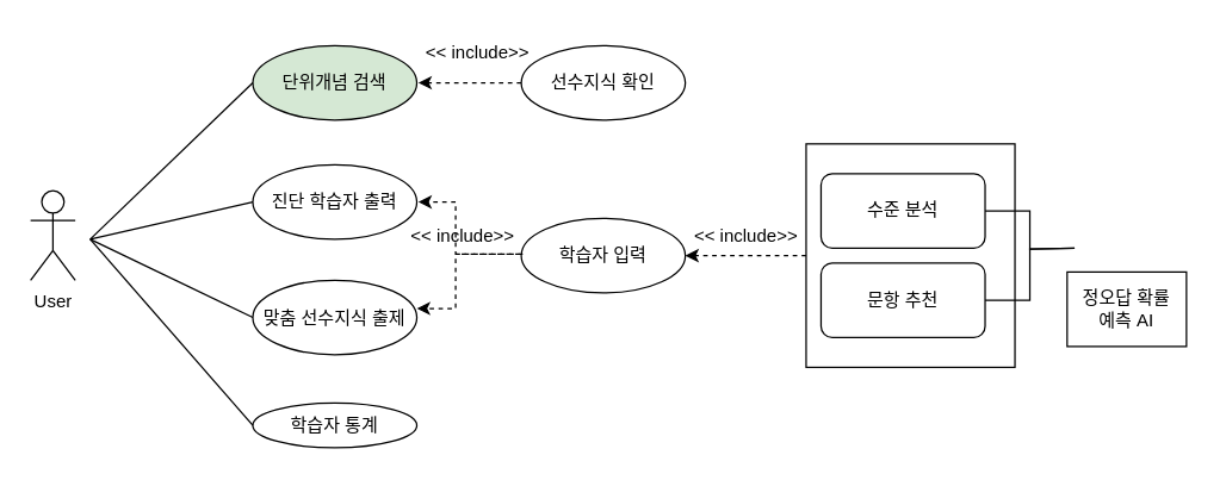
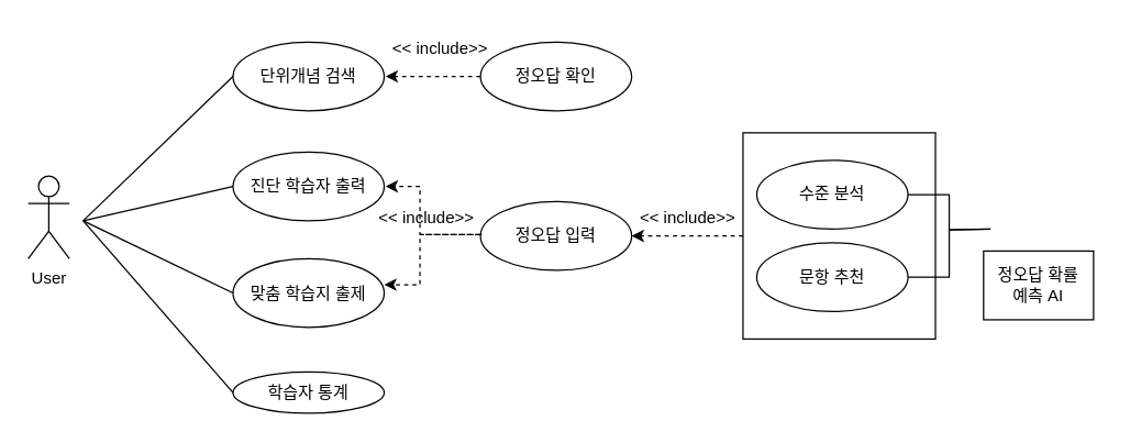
  <mxCell id="0" />
  <mxCell id="1" parent="0" />
  <mxCell id="2" value="User" style="shape=umlActor;verticalLabelPosition=bottom;verticalAlign=top;html=1;outlineConnect=0;" parent="1" vertex="1"><mxGeometry x="20" y="127.5" width="30" height="60" as="geometry" /></mxCell>
- <mxCell id="3" value="단위개념 검색" style="ellipse;whiteSpace=wrap;html=1;fillColor=#d5e8d4;" parent="1" vertex="1"><mxGeometry x="169" y="30" width="110" height="50" as="geometry" /></mxCell>
+ <mxCell id="3" value="단위개념 검색" style="ellipse;whiteSpace=wrap;html=1;" parent="1" vertex="1"><mxGeometry x="169" y="30" width="110" height="50" as="geometry" /></mxCell>
  <mxCell id="4" value="학습자 통계" style="ellipse;whiteSpace=wrap;html=1;" parent="1" vertex="1"><mxGeometry x="169" y="270" width="110" height="30" as="geometry" /></mxCell>
- <mxCell id="5" value="맞춤 선수지식 출제" style="ellipse;whiteSpace=wrap;html=1;" vertex="1" parent="1"><mxGeometry x="169" y="187.5" width="110" height="50" as="geometry" /></mxCell>
+ <mxCell id="5" value="맞춤 학습지 출제" style="ellipse;whiteSpace=wrap;html=1;" vertex="1" parent="1"><mxGeometry x="169" y="187.5" width="110" height="50" as="geometry" /></mxCell>
  <mxCell id="6" value="진단 학습자 출력" style="ellipse;whiteSpace=wrap;html=1;" parent="1" vertex="1"><mxGeometry x="169" y="110" width="110" height="50" as="geometry" /></mxCell>
  <mxCell id="7" value="&amp;lt;&amp;lt; include&amp;gt;&amp;gt;" style="text;html=1;strokeColor=none;fillColor=none;align=center;verticalAlign=middle;whiteSpace=wrap;rounded=0;" parent="1" vertex="1"><mxGeometry x="260" y="142.5" width="100" height="30" as="geometry" /></mxCell>
  <mxCell id="8" value="&amp;lt;&amp;lt; include&amp;gt;&amp;gt;" style="text;html=1;strokeColor=none;fillColor=none;align=center;verticalAlign=middle;whiteSpace=wrap;rounded=0;" parent="1" vertex="1"><mxGeometry x="450" y="142.5" width="100" height="30" as="geometry" /></mxCell>
  <mxCell id="9" style="edgeStyle=orthogonalEdgeStyle;rounded=0;orthogonalLoop=1;jettySize=auto;html=1;entryX=1;entryY=0.5;entryDx=0;entryDy=0;dashed=1;exitX=0;exitY=0.5;exitDx=0;exitDy=0;" parent="1" source="22" target="17" edge="1"><mxGeometry relative="1" as="geometry"><Array as="points"><mxPoint x="600" y="171" /></Array><mxPoint x="540" y="170" as="sourcePoint" /><mxPoint x="270" y="170" as="targetPoint" /></mxGeometry></mxCell>
  <mxCell id="10" style="edgeStyle=orthogonalEdgeStyle;rounded=0;orthogonalLoop=1;jettySize=auto;html=1;dashed=1;" edge="1" parent="1" source="11"><mxGeometry relative="1" as="geometry"><mxPoint x="280" y="55" as="targetPoint" /></mxGeometry></mxCell>
- <mxCell id="11" value="선수지식 확인" style="ellipse;whiteSpace=wrap;html=1;" vertex="1" parent="1"><mxGeometry x="349" y="30" width="110" height="50" as="geometry" /></mxCell>
+ <mxCell id="11" value="정오답 확인" style="ellipse;whiteSpace=wrap;html=1;" vertex="1" parent="1"><mxGeometry x="349" y="30" width="110" height="50" as="geometry" /></mxCell>
  <mxCell id="12" value="" style="endArrow=none;html=1;rounded=0;entryX=0;entryY=0.5;entryDx=0;entryDy=0;" edge="1" parent="1" target="3"><mxGeometry width="50" height="50" relative="1" as="geometry"><mxPoint x="60" y="160" as="sourcePoint" /><mxPoint x="110" y="110" as="targetPoint" /><Array as="points" /></mxGeometry></mxCell>
  <mxCell id="13" value="" style="endArrow=none;html=1;rounded=0;entryX=0;entryY=0.5;entryDx=0;entryDy=0;" edge="1" parent="1" target="6"><mxGeometry width="50" height="50" relative="1" as="geometry"><mxPoint x="60" y="160" as="sourcePoint" /><mxPoint x="189" y="82.5" as="targetPoint" /><Array as="points" /></mxGeometry></mxCell>
  <mxCell id="14" value="" style="endArrow=none;html=1;rounded=0;entryX=0;entryY=0.5;entryDx=0;entryDy=0;" edge="1" parent="1" target="5"><mxGeometry width="50" height="50" relative="1" as="geometry"><mxPoint x="60" y="160" as="sourcePoint" /><mxPoint x="159" y="195" as="targetPoint" /><Array as="points" /></mxGeometry></mxCell>
  <mxCell id="15" value="" style="endArrow=none;html=1;rounded=0;entryX=0;entryY=0.5;entryDx=0;entryDy=0;" edge="1" parent="1" target="4"><mxGeometry width="50" height="50" relative="1" as="geometry"><mxPoint x="60" y="160" as="sourcePoint" /><mxPoint x="159" y="242.5" as="targetPoint" /><Array as="points" /></mxGeometry></mxCell>
  <mxCell id="16" value="" style="edgeStyle=orthogonalEdgeStyle;rounded=0;orthogonalLoop=1;jettySize=auto;html=1;dashed=1;" edge="1" parent="1"><mxGeometry relative="1" as="geometry"><mxPoint x="360" y="170" as="sourcePoint" /><mxPoint x="280" y="135" as="targetPoint" /><Array as="points"><mxPoint x="305" y="170" /><mxPoint x="305" y="135" /></Array></mxGeometry></mxCell>
- <mxCell id="17" value="학습자 입력" style="ellipse;whiteSpace=wrap;html=1;" vertex="1" parent="1"><mxGeometry x="349" y="146" width="110" height="50" as="geometry" /></mxCell>
+ <mxCell id="17" value="정오답 입력" style="ellipse;whiteSpace=wrap;html=1;" vertex="1" parent="1"><mxGeometry x="349" y="146" width="110" height="50" as="geometry" /></mxCell>
  <mxCell id="18" value="&amp;lt;&amp;lt; include&amp;gt;&amp;gt;" style="text;html=1;strokeColor=none;fillColor=none;align=center;verticalAlign=middle;whiteSpace=wrap;rounded=0;" vertex="1" parent="1"><mxGeometry x="270" y="20" width="100" height="30" as="geometry" /></mxCell>
  <mxCell id="19" value="" style="edgeStyle=orthogonalEdgeStyle;rounded=0;orthogonalLoop=1;jettySize=auto;html=1;entryX=1;entryY=0.5;entryDx=0;entryDy=0;dashed=1;" edge="1" parent="1"><mxGeometry relative="1" as="geometry"><mxPoint x="350" y="170" as="sourcePoint" /><mxPoint x="279" y="206.5" as="targetPoint" /><Array as="points"><mxPoint x="305" y="170" /><mxPoint x="305" y="207" /></Array></mxGeometry></mxCell>
  <mxCell id="20" value="" style="group" vertex="1" connectable="0" parent="1"><mxGeometry x="540" y="96" width="260" height="150" as="geometry" /></mxCell>
  <mxCell id="21" value="정오답 확률&lt;br&gt;예측 AI" style="rounded=0;whiteSpace=wrap;html=1;" parent="20" vertex="1"><mxGeometry x="175" y="86" width="80" height="50" as="geometry" /></mxCell>
  <mxCell id="22" value="" style="rounded=0;whiteSpace=wrap;html=1;" parent="20" vertex="1"><mxGeometry width="140" height="150" as="geometry" /></mxCell>
- <mxCell id="23" value="수준 분석" style="whiteSpace=wrap;html=1;rounded=1;" parent="20" vertex="1"><mxGeometry x="10" y="20" width="110" height="50" as="geometry" /></mxCell>
+ <mxCell id="23" value="수준 분석" style="ellipse;whiteSpace=wrap;html=1;" parent="20" vertex="1"><mxGeometry x="10" y="20" width="110" height="50" as="geometry" /></mxCell>
  <mxCell id="24" style="edgeStyle=orthogonalEdgeStyle;rounded=0;orthogonalLoop=1;jettySize=auto;html=1;entryX=1;entryY=0.5;entryDx=0;entryDy=0;endArrow=none;endFill=0;" parent="20" target="23" edge="1"><mxGeometry relative="1" as="geometry"><mxPoint x="180" y="70" as="sourcePoint" /></mxGeometry></mxCell>
- <mxCell id="25" value="문항 추천" style="whiteSpace=wrap;html=1;rounded=1;" parent="20" vertex="1"><mxGeometry x="10" y="80" width="110" height="50" as="geometry" /></mxCell>
+ <mxCell id="25" value="문항 추천" style="ellipse;whiteSpace=wrap;html=1;" parent="20" vertex="1"><mxGeometry x="10" y="80" width="110" height="50" as="geometry" /></mxCell>
  <mxCell id="26" style="edgeStyle=orthogonalEdgeStyle;rounded=0;orthogonalLoop=1;jettySize=auto;html=1;entryX=1;entryY=0.5;entryDx=0;entryDy=0;endArrow=none;endFill=0;" parent="20" target="25" edge="1"><mxGeometry relative="1" as="geometry"><mxPoint x="180" y="70" as="sourcePoint" /></mxGeometry></mxCell>
